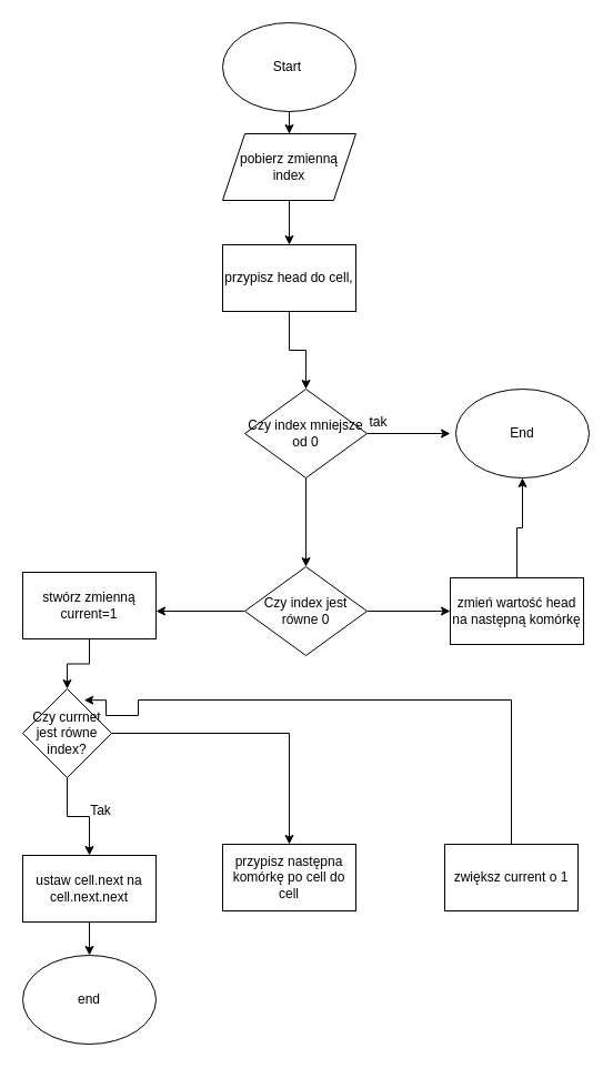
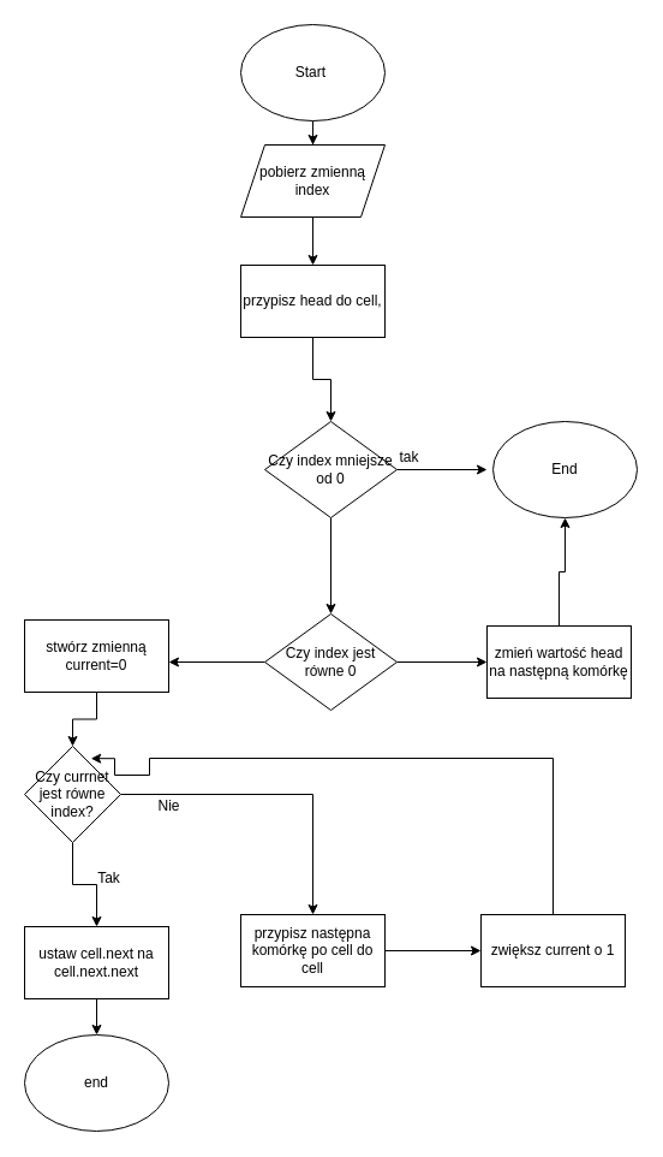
  <mxCell id="0" />
  <mxCell id="1" parent="0" />
  <mxCell id="2" value="" style="edgeStyle=orthogonalEdgeStyle;rounded=0;orthogonalLoop=1;jettySize=auto;html=1;" edge="1" parent="1" source="3" target="5"><mxGeometry relative="1" as="geometry" /></mxCell>
  <mxCell id="3" value="Start&amp;nbsp;" style="ellipse;whiteSpace=wrap;html=1;" vertex="1" parent="1"><mxGeometry x="200" y="20" width="120" height="80" as="geometry" /></mxCell>
  <mxCell id="4" value="" style="edgeStyle=orthogonalEdgeStyle;rounded=0;orthogonalLoop=1;jettySize=auto;html=1;" edge="1" parent="1" source="5" target="7"><mxGeometry relative="1" as="geometry" /></mxCell>
  <mxCell id="5" value="pobierz zmienną index" style="shape=parallelogram;perimeter=parallelogramPerimeter;whiteSpace=wrap;html=1;fixedSize=1;" vertex="1" parent="1"><mxGeometry x="200" y="120" width="120" height="60" as="geometry" /></mxCell>
  <mxCell id="6" value="" style="edgeStyle=orthogonalEdgeStyle;rounded=0;orthogonalLoop=1;jettySize=auto;html=1;" edge="1" parent="1" source="7" target="10"><mxGeometry relative="1" as="geometry" /></mxCell>
  <mxCell id="7" value="przypisz head do cell,&lt;br&gt;" style="whiteSpace=wrap;html=1;" vertex="1" parent="1"><mxGeometry x="200" y="220" width="120" height="60" as="geometry" /></mxCell>
  <mxCell id="8" value="" style="edgeStyle=orthogonalEdgeStyle;rounded=0;orthogonalLoop=1;jettySize=auto;html=1;" edge="1" parent="1" source="10"><mxGeometry relative="1" as="geometry"><mxPoint x="405" y="390" as="targetPoint" /></mxGeometry></mxCell>
  <mxCell id="9" value="" style="edgeStyle=orthogonalEdgeStyle;rounded=0;orthogonalLoop=1;jettySize=auto;html=1;" edge="1" parent="1" source="10" target="15"><mxGeometry relative="1" as="geometry" /></mxCell>
  <mxCell id="10" value="Czy index mniejsze od 0" style="rhombus;whiteSpace=wrap;html=1;" vertex="1" parent="1"><mxGeometry x="220" y="350" width="110" height="80" as="geometry" /></mxCell>
  <mxCell id="11" value="End" style="ellipse;whiteSpace=wrap;html=1;" vertex="1" parent="1"><mxGeometry x="410" y="350" width="120" height="80" as="geometry" /></mxCell>
  <mxCell id="12" value="tak" style="text;html=1;align=center;verticalAlign=middle;resizable=0;points=[];autosize=1;" vertex="1" parent="1"><mxGeometry x="325" y="370" width="30" height="20" as="geometry" /></mxCell>
  <mxCell id="13" value="" style="edgeStyle=orthogonalEdgeStyle;rounded=0;orthogonalLoop=1;jettySize=auto;html=1;" edge="1" parent="1" source="15" target="17"><mxGeometry relative="1" as="geometry" /></mxCell>
  <mxCell id="14" value="" style="edgeStyle=orthogonalEdgeStyle;rounded=0;orthogonalLoop=1;jettySize=auto;html=1;" edge="1" parent="1" source="15"><mxGeometry relative="1" as="geometry"><mxPoint x="140" y="550" as="targetPoint" /></mxGeometry></mxCell>
  <mxCell id="15" value="Czy index jest równe 0" style="rhombus;whiteSpace=wrap;html=1;" vertex="1" parent="1"><mxGeometry x="220" y="510" width="110" height="80" as="geometry" /></mxCell>
  <mxCell id="16" value="" style="edgeStyle=orthogonalEdgeStyle;rounded=0;orthogonalLoop=1;jettySize=auto;html=1;" edge="1" parent="1" source="17" target="11"><mxGeometry relative="1" as="geometry" /></mxCell>
  <mxCell id="17" value="zmień wartość head na następną komórkę" style="whiteSpace=wrap;html=1;" vertex="1" parent="1"><mxGeometry x="405" y="520" width="120" height="60" as="geometry" /></mxCell>
  <mxCell id="18" value="" style="edgeStyle=orthogonalEdgeStyle;rounded=0;orthogonalLoop=1;jettySize=auto;html=1;" edge="1" parent="1" source="19" target="22"><mxGeometry relative="1" as="geometry" /></mxCell>
- <mxCell id="19" value="stwórz zmienną current=1" style="rounded=0;whiteSpace=wrap;html=1;" vertex="1" parent="1"><mxGeometry x="20" y="515" width="120" height="60" as="geometry" /></mxCell>
+ <mxCell id="19" value="stwórz zmienną current=0" style="rounded=0;whiteSpace=wrap;html=1;" vertex="1" parent="1"><mxGeometry x="20" y="515" width="120" height="60" as="geometry" /></mxCell>
  <mxCell id="20" value="" style="edgeStyle=orthogonalEdgeStyle;rounded=0;orthogonalLoop=1;jettySize=auto;html=1;" edge="1" parent="1" source="22" target="24"><mxGeometry relative="1" as="geometry" /></mxCell>
  <mxCell id="21" value="" style="edgeStyle=orthogonalEdgeStyle;rounded=0;orthogonalLoop=1;jettySize=auto;html=1;" edge="1" parent="1" source="22" target="28"><mxGeometry relative="1" as="geometry" /></mxCell>
  <mxCell id="22" value="Czy currnet jest równe index?" style="rhombus;whiteSpace=wrap;html=1;rounded=0;" vertex="1" parent="1"><mxGeometry x="20" y="620" width="80" height="80" as="geometry" /></mxCell>
  <mxCell id="23" value="" style="edgeStyle=orthogonalEdgeStyle;rounded=0;orthogonalLoop=1;jettySize=auto;html=1;" edge="1" parent="1" source="24" target="25"><mxGeometry relative="1" as="geometry" /></mxCell>
  <mxCell id="24" value="ustaw cell.next na cell.next.next" style="whiteSpace=wrap;html=1;rounded=0;" vertex="1" parent="1"><mxGeometry x="20" y="770" width="120" height="60" as="geometry" /></mxCell>
  <mxCell id="25" value="end" style="ellipse;whiteSpace=wrap;html=1;rounded=0;" vertex="1" parent="1"><mxGeometry x="20" y="860" width="120" height="80" as="geometry" /></mxCell>
  <mxCell id="26" value="Tak" style="text;html=1;align=center;verticalAlign=middle;resizable=0;points=[];autosize=1;" vertex="1" parent="1"><mxGeometry x="75" y="720" width="30" height="20" as="geometry" /></mxCell>
+ <mxCell id="27" value="" style="edgeStyle=orthogonalEdgeStyle;rounded=0;orthogonalLoop=1;jettySize=auto;html=1;" edge="1" parent="1" source="28" target="31"><mxGeometry relative="1" as="geometry" /></mxCell>
  <mxCell id="28" value="przypisz następna komórkę po cell do cell" style="whiteSpace=wrap;html=1;rounded=0;" vertex="1" parent="1"><mxGeometry x="200" y="760" width="120" height="60" as="geometry" /></mxCell>
+ <mxCell id="29" value="Nie" style="text;html=1;align=center;verticalAlign=middle;resizable=0;points=[];autosize=1;" vertex="1" parent="1"><mxGeometry x="125" y="660" width="30" height="20" as="geometry" /></mxCell>
  <mxCell id="30" style="edgeStyle=orthogonalEdgeStyle;rounded=0;orthogonalLoop=1;jettySize=auto;html=1;entryX=0.69;entryY=0.127;entryDx=0;entryDy=0;entryPerimeter=0;" edge="1" parent="1" source="31" target="22"><mxGeometry relative="1" as="geometry"><mxPoint x="100" y="644" as="targetPoint" /><Array as="points"><mxPoint x="460" y="630" /><mxPoint x="124" y="630" /><mxPoint x="124" y="644" /><mxPoint x="95" y="644" /></Array></mxGeometry></mxCell>
  <mxCell id="31" value="zwiększ current o 1" style="whiteSpace=wrap;html=1;rounded=0;" vertex="1" parent="1"><mxGeometry x="400" y="760" width="120" height="60" as="geometry" /></mxCell>
